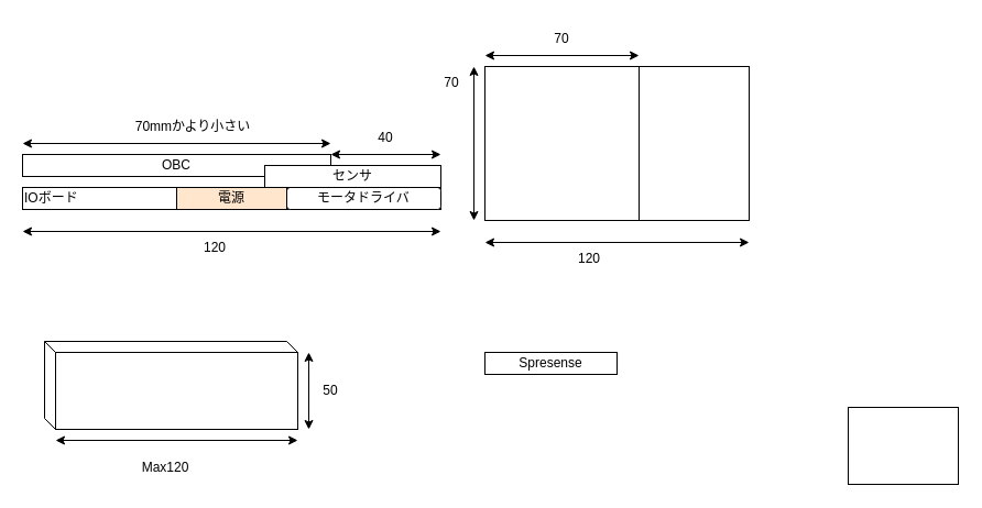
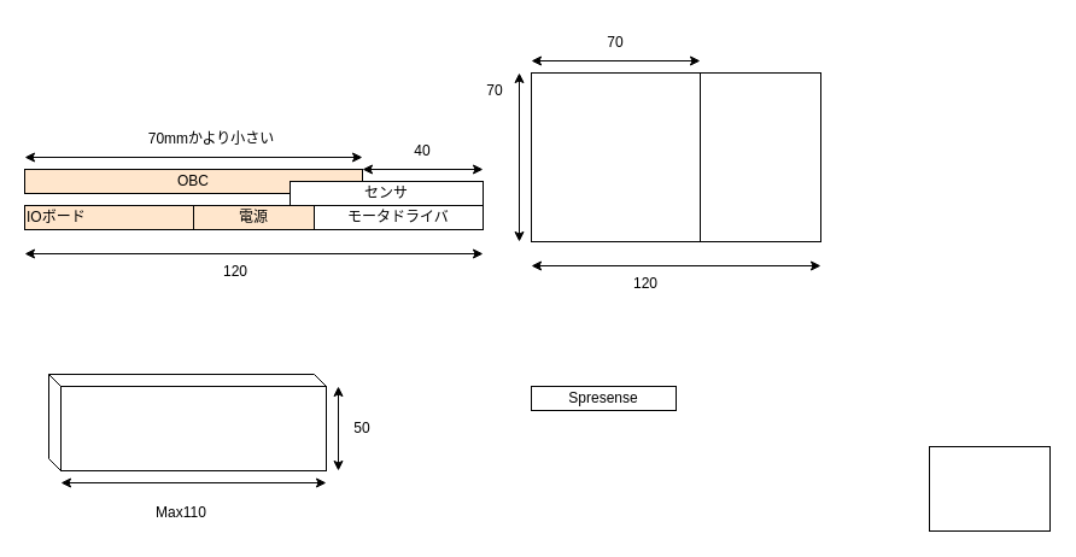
  <mxCell id="0" />
  <mxCell id="1" parent="0" />
- <mxCell id="2" value="&lt;div align=&quot;left&quot;&gt;IOボード&lt;/div&gt;" style="rounded=0;whiteSpace=wrap;html=1;align=left;" vertex="1" parent="1"><mxGeometry x="20" y="170" width="380" height="20" as="geometry" /></mxCell>
- <mxCell id="3" value="&lt;div&gt;OBC&lt;/div&gt;" style="rounded=0;whiteSpace=wrap;html=1;" vertex="1" parent="1"><mxGeometry x="20" y="140" width="280" height="20" as="geometry" /></mxCell>
- <mxCell id="4" value="モータドライバ" style="whiteSpace=wrap;html=1;rounded=1;" vertex="1" parent="1"><mxGeometry x="260" y="170" width="140" height="20" as="geometry" /></mxCell>
+ <mxCell id="2" value="&lt;div align=&quot;left&quot;&gt;IOボード&lt;/div&gt;" style="rounded=0;whiteSpace=wrap;html=1;align=left;fillColor=#ffe6cc;" vertex="1" parent="1"><mxGeometry x="20" y="170" width="380" height="20" as="geometry" /></mxCell>
+ <mxCell id="3" value="&lt;div&gt;OBC&lt;/div&gt;" style="rounded=0;whiteSpace=wrap;html=1;fillColor=#ffe6cc;" vertex="1" parent="1"><mxGeometry x="20" y="140" width="280" height="20" as="geometry" /></mxCell>
+ <mxCell id="4" value="モータドライバ" style="rounded=0;whiteSpace=wrap;html=1;" vertex="1" parent="1"><mxGeometry x="260" y="170" width="140" height="20" as="geometry" /></mxCell>
  <mxCell id="5" value="センサ" style="rounded=0;whiteSpace=wrap;html=1;" vertex="1" parent="1"><mxGeometry x="240" y="150" width="160" height="20" as="geometry" /></mxCell>
  <mxCell id="6" value="電源" style="rounded=0;whiteSpace=wrap;html=1;fillColor=#ffe6cc;" vertex="1" parent="1"><mxGeometry x="160" y="170" width="100" height="20" as="geometry" /></mxCell>
  <mxCell id="7" value="Spresense" style="rounded=0;whiteSpace=wrap;html=1;" vertex="1" parent="1"><mxGeometry x="440" y="320" width="120" height="20" as="geometry" /></mxCell>
  <mxCell id="8" value="" style="endArrow=classic;startArrow=classic;html=1;rounded=0;" edge="1" parent="1"><mxGeometry width="50" height="50" relative="1" as="geometry"><mxPoint x="20" y="210" as="sourcePoint" /><mxPoint x="400" y="210" as="targetPoint" /></mxGeometry></mxCell>
  <mxCell id="9" value="&lt;div&gt;120&lt;/div&gt;" style="text;html=1;strokeColor=none;fillColor=none;align=center;verticalAlign=middle;whiteSpace=wrap;rounded=0;" vertex="1" parent="1"><mxGeometry x="130" y="210" width="130" height="30" as="geometry" /></mxCell>
  <mxCell id="10" value="" style="endArrow=classic;startArrow=classic;html=1;rounded=0;" edge="1" parent="1"><mxGeometry width="50" height="50" relative="1" as="geometry"><mxPoint x="20" y="130" as="sourcePoint" /><mxPoint x="300" y="130" as="targetPoint" /></mxGeometry></mxCell>
  <mxCell id="11" value="70mmかより小さい" style="text;html=1;strokeColor=none;fillColor=none;align=center;verticalAlign=middle;whiteSpace=wrap;rounded=0;" vertex="1" parent="1"><mxGeometry x="115" y="100" width="120" height="30" as="geometry" /></mxCell>
  <mxCell id="12" value="" style="rounded=0;whiteSpace=wrap;html=1;" vertex="1" parent="1"><mxGeometry x="50" y="320" width="220" height="70" as="geometry" /></mxCell>
  <mxCell id="13" value="" style="endArrow=classic;startArrow=classic;html=1;rounded=0;" edge="1" parent="1"><mxGeometry width="50" height="50" relative="1" as="geometry"><mxPoint x="50" y="400" as="sourcePoint" /><mxPoint x="270" y="400" as="targetPoint" /></mxGeometry></mxCell>
- <mxCell id="14" value="Max120" style="text;html=1;strokeColor=none;fillColor=none;align=center;verticalAlign=middle;whiteSpace=wrap;rounded=0;" vertex="1" parent="1"><mxGeometry x="110" y="410" width="80" height="30" as="geometry" /></mxCell>
+ <mxCell id="14" value="Max110" style="text;html=1;strokeColor=none;fillColor=none;align=center;verticalAlign=middle;whiteSpace=wrap;rounded=0;" vertex="1" parent="1"><mxGeometry x="110" y="410" width="80" height="30" as="geometry" /></mxCell>
  <mxCell id="15" value="" style="endArrow=classic;startArrow=classic;html=1;rounded=0;" edge="1" parent="1"><mxGeometry width="50" height="50" relative="1" as="geometry"><mxPoint x="280" y="390" as="sourcePoint" /><mxPoint x="280" y="320" as="targetPoint" /></mxGeometry></mxCell>
  <mxCell id="16" value="50" style="text;html=1;strokeColor=none;fillColor=none;align=center;verticalAlign=middle;whiteSpace=wrap;rounded=0;" vertex="1" parent="1"><mxGeometry x="270" y="340" width="60" height="30" as="geometry" /></mxCell>
  <mxCell id="17" value="" style="endArrow=none;html=1;rounded=0;" edge="1" parent="1"><mxGeometry width="50" height="50" relative="1" as="geometry"><mxPoint x="50" y="320" as="sourcePoint" /><mxPoint x="40" y="310" as="targetPoint" /></mxGeometry></mxCell>
  <mxCell id="18" value="" style="endArrow=none;html=1;rounded=0;" edge="1" parent="1"><mxGeometry width="50" height="50" relative="1" as="geometry"><mxPoint x="40" y="380" as="sourcePoint" /><mxPoint x="40" y="310" as="targetPoint" /></mxGeometry></mxCell>
  <mxCell id="19" value="" style="endArrow=none;html=1;rounded=0;entryX=0;entryY=1;entryDx=0;entryDy=0;" edge="1" parent="1" target="12"><mxGeometry width="50" height="50" relative="1" as="geometry"><mxPoint x="40" y="380" as="sourcePoint" /><mxPoint x="90" y="330" as="targetPoint" /></mxGeometry></mxCell>
  <mxCell id="20" value="" style="endArrow=none;html=1;rounded=0;" edge="1" parent="1"><mxGeometry width="50" height="50" relative="1" as="geometry"><mxPoint x="40" y="310" as="sourcePoint" /><mxPoint x="260" y="310" as="targetPoint" /></mxGeometry></mxCell>
  <mxCell id="21" value="" style="endArrow=none;html=1;rounded=0;entryX=1;entryY=0;entryDx=0;entryDy=0;" edge="1" parent="1" target="12"><mxGeometry width="50" height="50" relative="1" as="geometry"><mxPoint x="260" y="310" as="sourcePoint" /><mxPoint x="310" y="260" as="targetPoint" /></mxGeometry></mxCell>
  <mxCell id="22" value="" style="endArrow=classic;startArrow=classic;html=1;rounded=0;" edge="1" parent="1"><mxGeometry width="50" height="50" relative="1" as="geometry"><mxPoint x="300" y="140" as="sourcePoint" /><mxPoint x="400" y="140" as="targetPoint" /></mxGeometry></mxCell>
  <mxCell id="23" value="40" style="text;html=1;strokeColor=none;fillColor=none;align=center;verticalAlign=middle;whiteSpace=wrap;rounded=0;" vertex="1" parent="1"><mxGeometry x="320" y="110" width="60" height="30" as="geometry" /></mxCell>
  <mxCell id="24" value="" style="rounded=0;whiteSpace=wrap;html=1;" vertex="1" parent="1"><mxGeometry x="440" y="60" width="240" height="140" as="geometry" /></mxCell>
  <mxCell id="25" value="" style="endArrow=classic;startArrow=classic;html=1;rounded=0;" edge="1" parent="1"><mxGeometry width="50" height="50" relative="1" as="geometry"><mxPoint x="440" y="220" as="sourcePoint" /><mxPoint x="680" y="220" as="targetPoint" /></mxGeometry></mxCell>
  <mxCell id="26" value="" style="endArrow=classic;startArrow=classic;html=1;rounded=0;" edge="1" parent="1"><mxGeometry width="50" height="50" relative="1" as="geometry"><mxPoint x="430" y="200" as="sourcePoint" /><mxPoint x="430" y="60" as="targetPoint" /></mxGeometry></mxCell>
  <mxCell id="27" value="70" style="text;html=1;strokeColor=none;fillColor=none;align=center;verticalAlign=middle;whiteSpace=wrap;rounded=0;" vertex="1" parent="1"><mxGeometry x="380" y="60" width="60" height="30" as="geometry" /></mxCell>
  <mxCell id="28" value="&lt;div&gt;120&lt;/div&gt;" style="text;html=1;strokeColor=none;fillColor=none;align=center;verticalAlign=middle;whiteSpace=wrap;rounded=0;" vertex="1" parent="1"><mxGeometry x="470" y="220" width="130" height="30" as="geometry" /></mxCell>
  <mxCell id="29" value="" style="rounded=0;whiteSpace=wrap;html=1;" vertex="1" parent="1"><mxGeometry x="440" y="60" width="140" height="140" as="geometry" /></mxCell>
  <mxCell id="30" value="" style="endArrow=classic;startArrow=classic;html=1;rounded=0;" edge="1" parent="1"><mxGeometry width="50" height="50" relative="1" as="geometry"><mxPoint x="580" y="50" as="sourcePoint" /><mxPoint x="440" y="50" as="targetPoint" /></mxGeometry></mxCell>
  <mxCell id="31" value="70" style="text;html=1;strokeColor=none;fillColor=none;align=center;verticalAlign=middle;whiteSpace=wrap;rounded=0;" vertex="1" parent="1"><mxGeometry x="480" y="20" width="60" height="30" as="geometry" /></mxCell>
  <mxCell id="32" value="" style="rounded=0;whiteSpace=wrap;html=1;" vertex="1" parent="1"><mxGeometry x="770" y="370" width="100" height="70" as="geometry" /></mxCell>
